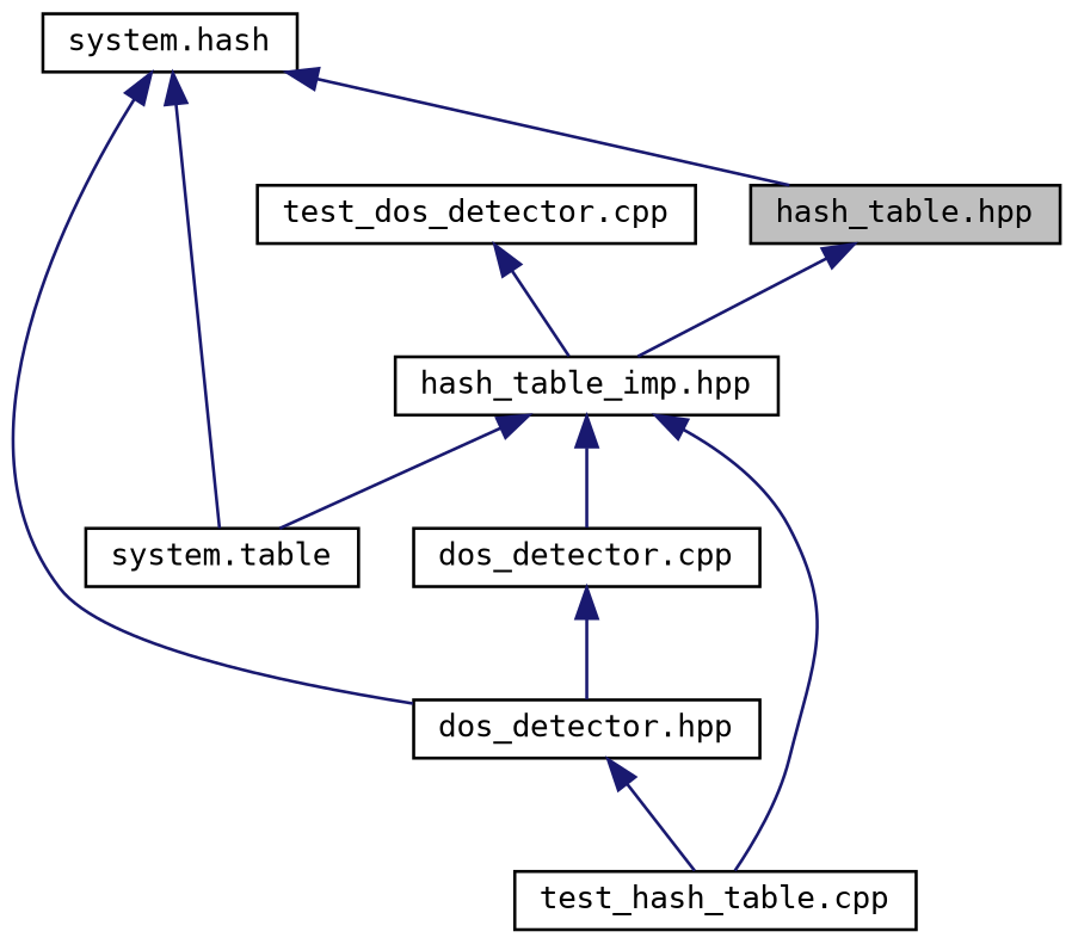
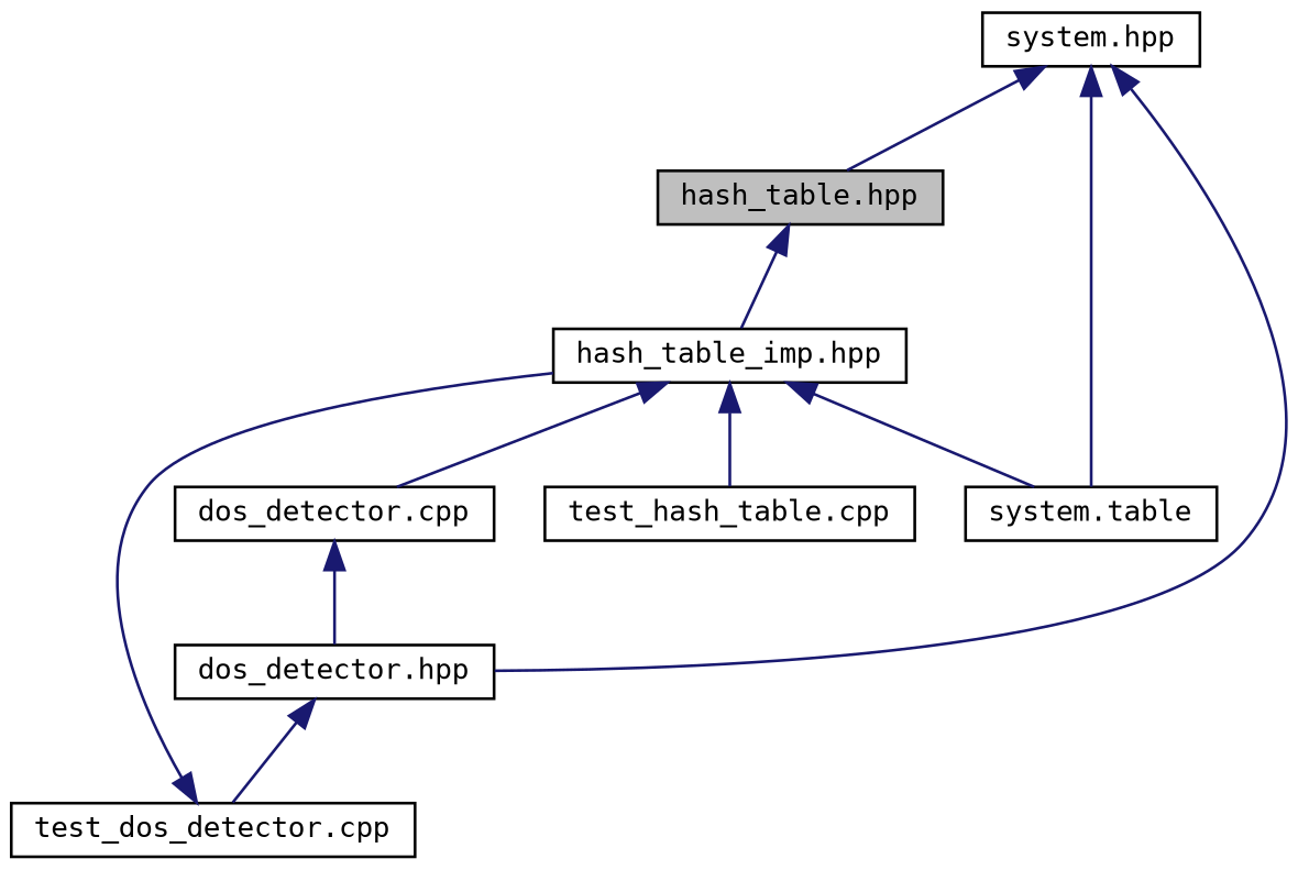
  digraph {
    fontname="DejaVu Sans Mono"
    node [color=black fillcolor=white fontname="DejaVu Sans Mono" fontsize=10 shape=record style=filled]
    edge [color=midnightblue dir=back fontname="DejaVu Sans Mono" fontsize=10 labelfontname=Helvetica labelfontsize=10 style=solid]
    n1 [fillcolor=grey75 fontcolor=black height=0.2 label="hash_table.hpp" width=0.4]
    n2 [height=0.2 label="hash_table_imp.hpp" width=0.4]
    n3 [height=0.2 label="dos_detector.cpp" width=0.4]
    n4 [height=0.2 label="system.table" width=0.4]
    n5 [height=0.2 label="test_hash_table.cpp" width=0.4]
-   n6 [height=0.2 label="system.hash" width=0.4]
+   n6 [height=0.2 label="system.hpp" width=0.4]
    n7 [height=0.2 label="dos_detector.hpp" width=0.4]
    n8 [height=0.2 label="test_dos_detector.cpp" width=0.4]
    n1 -> n2
    n2 -> n3
    n2 -> n4
    n2 -> n5
    n3 -> n7
    n6 -> n1
    n6 -> n4
    n6 -> n7
-   n7 -> n5
+   n7 -> n8
    n8 -> n2
  }
